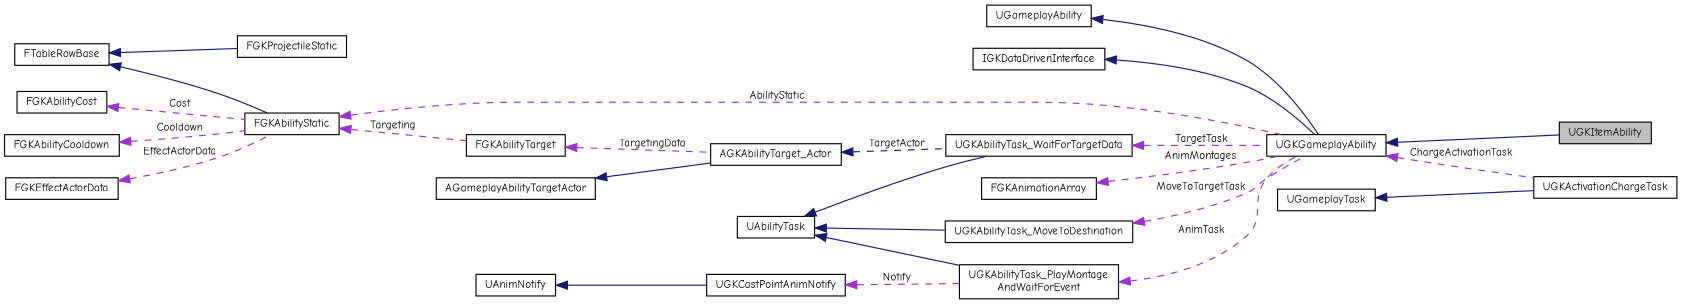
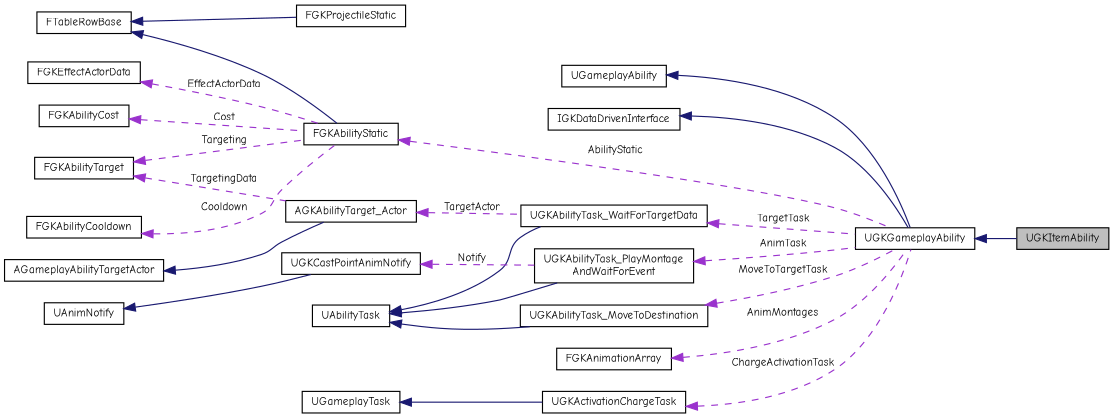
  digraph {
    fontname="Comic Neue"
    rankdir=LR
    node [color=black fillcolor=white fontname="Comic Neue" fontsize=10 shape=record style=filled]
    edge [color=darkorchid3 dir=back fontname="Comic Neue" fontsize=10 labelfontname=Helvetica labelfontsize=10 style=dashed]
    n1 [fillcolor=grey75 fontcolor=black height=0.2 label=UGKItemAbility width=0.4]
    n2 [height=0.2 label=UGKGameplayAbility width=0.4]
    n3 [height=0.2 label=UGameplayAbility width=0.4]
    n4 [height=0.2 label=IGKDataDrivenInterface width=0.4]
    n5 [height=0.2 label=FGKAbilityStatic width=0.4]
    n6 [height=0.2 label=FTableRowBase width=0.4]
    n7 [height=0.2 label=FGKProjectileStatic width=0.4]
    n8 [height=0.2 label=FGKAbilityCost width=0.4]
    n9 [height=0.2 label=FGKAbilityCooldown width=0.4]
    n10 [height=0.2 label=FGKAbilityTarget width=0.4]
    n11 [height=0.2 label=AGKAbilityTarget_Actor width=0.4]
    n12 [height=0.2 label=UGKAbilityTask_WaitForTargetData width=0.4]
    n13 [height=0.2 label=FGKEffectActorData width=0.4]
    n14 [height=0.2 label=FGKAnimationArray width=0.4]
    n15 [height=0.2 label="UGKAbilityTask_PlayMontage\lAndWaitForEvent" width=0.4]
    n16 [height=0.2 label=UAbilityTask width=0.4]
    n17 [height=0.2 label=UGKAbilityTask_MoveToDestination width=0.4]
    n18 [height=0.2 label=UGKCastPointAnimNotify width=0.4]
    n19 [height=0.2 label=UAnimNotify width=0.4]
    n20 [height=0.2 label=AGameplayAbilityTargetActor width=0.4]
    n21 [height=0.2 label=UGKActivationChargeTask width=0.4]
    n22 [height=0.2 label=UGameplayTask width=0.4]
    n2 -> n1 [color=midnightblue style=solid]
    n3 -> n2 [color=midnightblue style=solid]
    n4 -> n2 [color=midnightblue style=solid]
    n5 -> n2 [label=" AbilityStatic"]
    n6 -> n5 [color=midnightblue style=solid]
    n6 -> n7 [color=midnightblue style=solid]
    n8 -> n5 [label=" Cost"]
    n9 -> n5 [label=" Cooldown"]
-   n5 -> n10 [label=" Targeting"]
+   n10 -> n5 [label=" Targeting"]
    n10 -> n11 [label=" TargetingData"]
-   n11 -> n12 [color=midnightblue label=" TargetActor"]
+   n11 -> n12 [label=" TargetActor"]
    n12 -> n2 [label=" TargetTask"]
    n13 -> n5 [label=" EffectActorData"]
    n14 -> n2 [label=" AnimMontages"]
    n15 -> n2 [label=" AnimTask"]
    n16 -> n12 [color=midnightblue style=solid]
    n16 -> n15 [color=midnightblue style=solid]
    n16 -> n17 [color=midnightblue style=solid]
    n17 -> n2 [label=" MoveToTargetTask"]
    n18 -> n15 [label=" Notify"]
    n19 -> n18 [color=midnightblue style=solid]
    n20 -> n11 [color=midnightblue style=solid]
-   n2 -> n21 [label=" ChargeActivationTask"]
+   n21 -> n2 [label=" ChargeActivationTask"]
    n22 -> n21 [color=midnightblue style=solid]
  }
